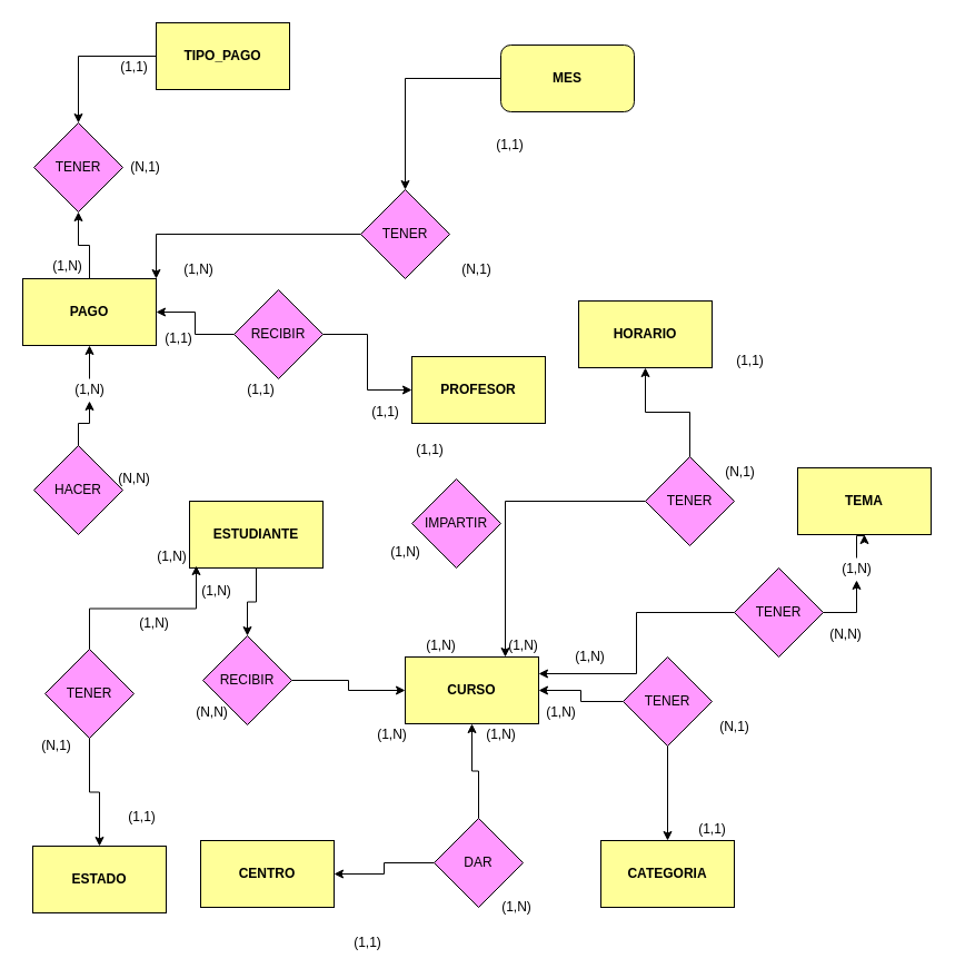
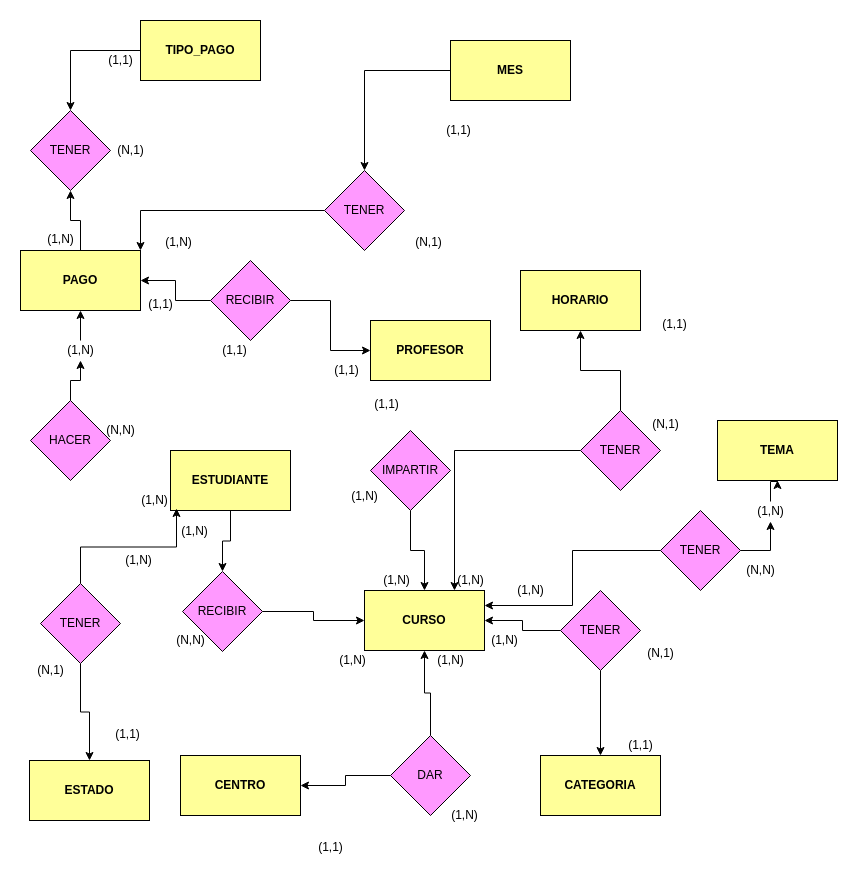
  <mxCell id="0" />
  <mxCell id="1" parent="0" />
  <mxCell id="2" value="TEMA" style="rounded=0;whiteSpace=wrap;html=1;fillColor=#FFFF99;fontStyle=1" parent="1" vertex="1"><mxGeometry x="717" y="420" width="120" height="60" as="geometry" /></mxCell>
  <mxCell id="3" style="edgeStyle=orthogonalEdgeStyle;rounded=0;orthogonalLoop=1;jettySize=auto;html=1;entryX=0.5;entryY=1;entryDx=0;entryDy=0;" parent="1" source="4" target="65" edge="1"><mxGeometry relative="1" as="geometry" /></mxCell>
  <mxCell id="4" value="PAGO" style="rounded=0;whiteSpace=wrap;html=1;fillColor=#FFFF99;fontStyle=1" parent="1" vertex="1"><mxGeometry y="250" width="120" height="60" as="geometry" x="20" /></mxCell>
  <mxCell id="5" value="HORARIO" style="rounded=0;whiteSpace=wrap;html=1;fillColor=#FFFF99;fontStyle=1" parent="1" vertex="1"><mxGeometry x="520" y="270" width="120" height="60" as="geometry" /></mxCell>
  <mxCell id="6" value="&lt;div&gt;CENTRO&lt;/div&gt;" style="rounded=0;whiteSpace=wrap;html=1;fillColor=#FFFF99;fontStyle=1" parent="1" vertex="1"><mxGeometry x="180" y="755" width="120" height="60" as="geometry" /></mxCell>
  <mxCell id="7" value="CURSO" style="rounded=0;whiteSpace=wrap;html=1;fillColor=#FFFF99;fontStyle=1" parent="1" vertex="1"><mxGeometry x="364" y="590" width="120" height="60" as="geometry" /></mxCell>
  <mxCell id="8" style="edgeStyle=orthogonalEdgeStyle;rounded=0;orthogonalLoop=1;jettySize=auto;html=1;" parent="1" source="9" target="13" edge="1"><mxGeometry relative="1" as="geometry" /></mxCell>
  <mxCell id="9" value="ESTUDIANTE" style="rounded=0;whiteSpace=wrap;html=1;fillColor=#FFFF99;fontStyle=1" parent="1" vertex="1"><mxGeometry x="170" y="450" width="120" height="60" as="geometry" /></mxCell>
  <mxCell id="10" value="CATEGORIA" style="rounded=0;whiteSpace=wrap;html=1;fillColor=#FFFF99;fontStyle=1" parent="1" vertex="1"><mxGeometry x="540" y="755" width="120" height="60" as="geometry" /></mxCell>
  <mxCell id="11" value="PROFESOR" style="rounded=0;whiteSpace=wrap;html=1;fillColor=#FFFF99;fontStyle=1" parent="1" vertex="1"><mxGeometry x="370" y="320" width="120" height="60" as="geometry" /></mxCell>
  <mxCell id="12" style="edgeStyle=orthogonalEdgeStyle;rounded=0;orthogonalLoop=1;jettySize=auto;html=1;" parent="1" source="13" target="7" edge="1"><mxGeometry relative="1" as="geometry" /></mxCell>
  <mxCell id="13" value="RECIBIR" style="rhombus;whiteSpace=wrap;html=1;fillColor=#FF99FF;fontStyle=0" parent="1" vertex="1"><mxGeometry x="182" y="571" width="80" height="80" as="geometry" /></mxCell>
+ <mxCell id="14" style="edgeStyle=orthogonalEdgeStyle;rounded=0;orthogonalLoop=1;jettySize=auto;html=1;" parent="1" source="15" target="7" edge="1"><mxGeometry relative="1" as="geometry" /></mxCell>
  <mxCell id="15" value="IMPARTIR" style="rhombus;whiteSpace=wrap;html=1;fillColor=#FF99FF;fontStyle=0" parent="1" vertex="1"><mxGeometry x="370" y="430" width="80" height="80" as="geometry" /></mxCell>
  <mxCell id="16" style="edgeStyle=orthogonalEdgeStyle;rounded=0;orthogonalLoop=1;jettySize=auto;html=1;entryX=1;entryY=0.5;entryDx=0;entryDy=0;" parent="1" source="18" target="6" edge="1"><mxGeometry relative="1" as="geometry" /></mxCell>
  <mxCell id="17" style="edgeStyle=orthogonalEdgeStyle;rounded=0;orthogonalLoop=1;jettySize=auto;html=1;entryX=0.5;entryY=1;entryDx=0;entryDy=0;" parent="1" source="18" target="7" edge="1"><mxGeometry relative="1" as="geometry" /></mxCell>
  <mxCell id="18" value="DAR" style="rhombus;whiteSpace=wrap;html=1;fillColor=#FF99FF;fontStyle=0" parent="1" vertex="1"><mxGeometry x="390" y="735" width="80" height="80" as="geometry" /></mxCell>
  <mxCell id="19" style="edgeStyle=orthogonalEdgeStyle;rounded=0;orthogonalLoop=1;jettySize=auto;html=1;" parent="1" source="21" target="10" edge="1"><mxGeometry relative="1" as="geometry" /></mxCell>
  <mxCell id="20" style="edgeStyle=orthogonalEdgeStyle;rounded=0;orthogonalLoop=1;jettySize=auto;html=1;entryX=1;entryY=0.5;entryDx=0;entryDy=0;" parent="1" source="21" target="7" edge="1"><mxGeometry relative="1" as="geometry" /></mxCell>
  <mxCell id="21" value="TENER" style="rhombus;whiteSpace=wrap;html=1;fillColor=#FF99FF;fontStyle=0" parent="1" vertex="1"><mxGeometry x="560" y="590" width="80" height="80" as="geometry" /></mxCell>
  <mxCell id="22" style="edgeStyle=orthogonalEdgeStyle;rounded=0;orthogonalLoop=1;jettySize=auto;html=1;entryX=0.75;entryY=0;entryDx=0;entryDy=0;" parent="1" source="24" target="7" edge="1"><mxGeometry relative="1" as="geometry" /></mxCell>
  <mxCell id="23" style="edgeStyle=orthogonalEdgeStyle;rounded=0;orthogonalLoop=1;jettySize=auto;html=1;entryX=0.5;entryY=1;entryDx=0;entryDy=0;" parent="1" source="24" target="5" edge="1"><mxGeometry relative="1" as="geometry" /></mxCell>
  <mxCell id="24" value="TENER" style="rhombus;whiteSpace=wrap;html=1;fillColor=#FF99FF;fontStyle=0" parent="1" vertex="1"><mxGeometry x="580" y="410" width="80" height="80" as="geometry" /></mxCell>
  <mxCell id="25" style="edgeStyle=orthogonalEdgeStyle;rounded=0;orthogonalLoop=1;jettySize=auto;html=1;entryX=0.5;entryY=1;entryDx=0;entryDy=0;" parent="1" source="52" target="2" edge="1"><mxGeometry relative="1" as="geometry" /></mxCell>
  <mxCell id="26" value="TENER" style="rhombus;whiteSpace=wrap;html=1;fillColor=#FF99FF;fontStyle=0" parent="1" vertex="1"><mxGeometry x="660" y="510" width="80" height="80" as="geometry" /></mxCell>
  <mxCell id="27" style="edgeStyle=orthogonalEdgeStyle;rounded=0;orthogonalLoop=1;jettySize=auto;html=1;entryX=0;entryY=0.5;entryDx=0;entryDy=0;" parent="1" source="29" target="11" edge="1"><mxGeometry relative="1" as="geometry" /></mxCell>
  <mxCell id="28" style="edgeStyle=orthogonalEdgeStyle;rounded=0;orthogonalLoop=1;jettySize=auto;html=1;" parent="1" source="29" target="4" edge="1"><mxGeometry relative="1" as="geometry" /></mxCell>
  <mxCell id="29" value="RECIBIR" style="rhombus;whiteSpace=wrap;html=1;fillColor=#FF99FF;fontStyle=0" parent="1" vertex="1"><mxGeometry x="210" y="260" width="80" height="80" as="geometry" /></mxCell>
  <mxCell id="30" style="edgeStyle=orthogonalEdgeStyle;rounded=0;orthogonalLoop=1;jettySize=auto;html=1;entryX=0.5;entryY=1;entryDx=0;entryDy=0;" parent="1" source="56" target="4" edge="1"><mxGeometry relative="1" as="geometry" /></mxCell>
  <mxCell id="31" value="HACER" style="rhombus;whiteSpace=wrap;html=1;fillColor=#FF99FF;fontStyle=0" parent="1" vertex="1"><mxGeometry x="30" y="400" width="80" height="80" as="geometry" /></mxCell>
  <mxCell id="32" value="(1,N)" style="text;html=1;align=center;verticalAlign=middle;resizable=0;points=[];autosize=1;" parent="1" vertex="1"><mxGeometry x="174" y="521" width="40" height="20" as="geometry" /></mxCell>
  <mxCell id="33" value="(1,N)" style="text;html=1;align=center;verticalAlign=middle;resizable=0;points=[];autosize=1;" parent="1" vertex="1"><mxGeometry x="332" y="650" width="40" height="20" as="geometry" /></mxCell>
  <mxCell id="34" value="(N,N)" style="text;html=1;align=center;verticalAlign=middle;resizable=0;points=[];autosize=1;" parent="1" vertex="1"><mxGeometry x="170" y="630" width="40" height="20" as="geometry" /></mxCell>
  <mxCell id="35" value="(1,1)" style="text;html=1;align=center;verticalAlign=middle;resizable=0;points=[];autosize=1;" parent="1" vertex="1"><mxGeometry x="366" y="394" width="40" height="20" as="geometry" /></mxCell>
  <mxCell id="36" value="(1,N)" style="text;html=1;align=center;verticalAlign=middle;resizable=0;points=[];autosize=1;" parent="1" vertex="1"><mxGeometry x="376" y="570" width="40" height="20" as="geometry" /></mxCell>
  <mxCell id="37" value="(1,N)" style="text;html=1;align=center;verticalAlign=middle;resizable=0;points=[];autosize=1;" parent="1" vertex="1"><mxGeometry x="344" y="486" width="40" height="20" as="geometry" /></mxCell>
  <mxCell id="38" value="(1,N)" style="text;html=1;align=center;verticalAlign=middle;resizable=0;points=[];autosize=1;" parent="1" vertex="1"><mxGeometry x="430" y="650" width="40" height="20" as="geometry" /></mxCell>
  <mxCell id="39" value="(1,1)" style="text;html=1;align=center;verticalAlign=middle;resizable=0;points=[];autosize=1;" parent="1" vertex="1"><mxGeometry x="310" y="837" width="40" height="20" as="geometry" /></mxCell>
  <mxCell id="40" value="(1,N)" style="text;html=1;align=center;verticalAlign=middle;resizable=0;points=[];autosize=1;" parent="1" vertex="1"><mxGeometry x="444" y="805" width="40" height="20" as="geometry" /></mxCell>
  <mxCell id="41" value="(1,N)" style="text;html=1;align=center;verticalAlign=middle;resizable=0;points=[];autosize=1;" parent="1" vertex="1"><mxGeometry x="484" y="630" width="40" height="20" as="geometry" /></mxCell>
  <mxCell id="42" value="(1,1)" style="text;html=1;align=center;verticalAlign=middle;resizable=0;points=[];autosize=1;" parent="1" vertex="1"><mxGeometry x="620" y="735" width="40" height="20" as="geometry" /></mxCell>
  <mxCell id="43" value="(N,1)" style="text;html=1;align=center;verticalAlign=middle;resizable=0;points=[];autosize=1;" parent="1" vertex="1"><mxGeometry x="640" y="643" width="40" height="20" as="geometry" /></mxCell>
  <mxCell id="44" value="(1,N)" style="text;html=1;align=center;verticalAlign=middle;resizable=0;points=[];autosize=1;" parent="1" vertex="1"><mxGeometry x="450" y="570" width="40" height="20" as="geometry" /></mxCell>
  <mxCell id="45" value="(1,1)" style="text;html=1;align=center;verticalAlign=middle;resizable=0;points=[];autosize=1;" parent="1" vertex="1"><mxGeometry x="654" y="314" width="40" height="20" as="geometry" /></mxCell>
  <mxCell id="46" value="(N,1)" style="text;html=1;align=center;verticalAlign=middle;resizable=0;points=[];autosize=1;" parent="1" vertex="1"><mxGeometry x="645" y="414" width="40" height="20" as="geometry" /></mxCell>
  <mxCell id="47" value="(1,1)" style="text;html=1;align=center;verticalAlign=middle;resizable=0;points=[];autosize=1;" parent="1" vertex="1"><mxGeometry x="140" y="294" width="40" height="20" as="geometry" /></mxCell>
  <mxCell id="48" value="(1,1)" style="text;html=1;align=center;verticalAlign=middle;resizable=0;points=[];autosize=1;" parent="1" vertex="1"><mxGeometry x="214" y="340" width="40" height="20" as="geometry" /></mxCell>
  <mxCell id="49" value="(1,1)" style="text;html=1;align=center;verticalAlign=middle;resizable=0;points=[];autosize=1;" parent="1" vertex="1"><mxGeometry x="326" y="360" width="40" height="20" as="geometry" /></mxCell>
  <mxCell id="50" value="(1,N)" style="text;html=1;align=center;verticalAlign=middle;resizable=0;points=[];autosize=1;" parent="1" vertex="1"><mxGeometry x="510" y="580" width="40" height="20" as="geometry" /></mxCell>
  <mxCell id="51" style="edgeStyle=orthogonalEdgeStyle;rounded=0;orthogonalLoop=1;jettySize=auto;html=1;entryX=1;entryY=0.25;entryDx=0;entryDy=0;" parent="1" source="26" target="7" edge="1"><mxGeometry relative="1" as="geometry"><mxPoint x="660" y="560" as="sourcePoint" /><mxPoint x="484" y="605" as="targetPoint" /></mxGeometry></mxCell>
  <mxCell id="52" value="(1,N)" style="text;html=1;align=center;verticalAlign=middle;resizable=0;points=[];autosize=1;" parent="1" vertex="1"><mxGeometry x="750" y="501" width="40" height="20" as="geometry" /></mxCell>
  <mxCell id="53" style="edgeStyle=orthogonalEdgeStyle;rounded=0;orthogonalLoop=1;jettySize=auto;html=1;entryX=0.5;entryY=1;entryDx=0;entryDy=0;" parent="1" source="26" target="52" edge="1"><mxGeometry relative="1" as="geometry"><mxPoint x="700" y="520" as="sourcePoint" /><mxPoint x="777" y="480" as="targetPoint" /></mxGeometry></mxCell>
  <mxCell id="54" value="(N,N)" style="text;html=1;align=center;verticalAlign=middle;resizable=0;points=[];autosize=1;" parent="1" vertex="1"><mxGeometry x="740" y="560" width="40" height="20" as="geometry" /></mxCell>
  <mxCell id="55" value="(1,N)" style="text;html=1;align=center;verticalAlign=middle;resizable=0;points=[];autosize=1;" parent="1" vertex="1"><mxGeometry x="134" y="490" width="40" height="20" as="geometry" /></mxCell>
  <mxCell id="56" value="(1,N)" style="text;html=1;align=center;verticalAlign=middle;resizable=0;points=[];autosize=1;" parent="1" vertex="1"><mxGeometry x="60" y="340" width="40" height="20" as="geometry" /></mxCell>
  <mxCell id="57" style="edgeStyle=orthogonalEdgeStyle;rounded=0;orthogonalLoop=1;jettySize=auto;html=1;entryX=0.5;entryY=1;entryDx=0;entryDy=0;" parent="1" source="31" target="56" edge="1"><mxGeometry relative="1" as="geometry"><mxPoint x="70" y="400" as="sourcePoint" /><mxPoint x="80" y="310" as="targetPoint" /></mxGeometry></mxCell>
  <mxCell id="58" value="(N,N)" style="text;html=1;align=center;verticalAlign=middle;resizable=0;points=[];autosize=1;" parent="1" vertex="1"><mxGeometry x="100" y="420" width="40" height="20" as="geometry" /></mxCell>
  <mxCell id="59" style="edgeStyle=orthogonalEdgeStyle;rounded=0;orthogonalLoop=1;jettySize=auto;html=1;entryX=0.5;entryY=0;entryDx=0;entryDy=0;" parent="1" source="60" target="64" edge="1"><mxGeometry relative="1" as="geometry" /></mxCell>
- <mxCell id="60" value="MES" style="whiteSpace=wrap;html=1;fillColor=#FFFF99;fontStyle=1;rounded=1;" parent="1" vertex="1"><mxGeometry x="450" y="40" width="120" height="60" as="geometry" /></mxCell>
+ <mxCell id="60" value="MES" style="rounded=0;whiteSpace=wrap;html=1;fillColor=#FFFF99;fontStyle=1" parent="1" vertex="1"><mxGeometry x="450" y="40" width="120" height="60" as="geometry" /></mxCell>
  <mxCell id="61" style="edgeStyle=orthogonalEdgeStyle;rounded=0;orthogonalLoop=1;jettySize=auto;html=1;entryX=0.5;entryY=0;entryDx=0;entryDy=0;" parent="1" source="62" target="65" edge="1"><mxGeometry relative="1" as="geometry" /></mxCell>
  <mxCell id="62" value="TIPO_PAGO" style="rounded=0;whiteSpace=wrap;html=1;fillColor=#FFFF99;fontStyle=1" parent="1" vertex="1"><mxGeometry x="140" y="20" width="120" height="60" as="geometry" /></mxCell>
  <mxCell id="63" style="edgeStyle=orthogonalEdgeStyle;rounded=0;orthogonalLoop=1;jettySize=auto;html=1;entryX=1;entryY=0;entryDx=0;entryDy=0;" parent="1" source="64" target="4" edge="1"><mxGeometry relative="1" as="geometry" /></mxCell>
  <mxCell id="64" value="TENER" style="rhombus;whiteSpace=wrap;html=1;fillColor=#FF99FF;fontStyle=0" parent="1" vertex="1"><mxGeometry x="324" y="170" width="80" height="80" as="geometry" /></mxCell>
  <mxCell id="65" value="TENER" style="rhombus;whiteSpace=wrap;html=1;fillColor=#FF99FF;fontStyle=0" parent="1" vertex="1"><mxGeometry x="30" y="110" width="80" height="80" as="geometry" /></mxCell>
  <mxCell id="66" value="(1,N)" style="text;html=1;align=center;verticalAlign=middle;resizable=0;points=[];autosize=1;" parent="1" vertex="1"><mxGeometry x="158" y="232" width="40" height="20" as="geometry" /></mxCell>
  <mxCell id="67" value="(1,1)" style="text;html=1;align=center;verticalAlign=middle;resizable=0;points=[];autosize=1;" parent="1" vertex="1"><mxGeometry x="438" y="120" width="40" height="20" as="geometry" /></mxCell>
  <mxCell id="68" value="(N,1)" style="text;html=1;align=center;verticalAlign=middle;resizable=0;points=[];autosize=1;" parent="1" vertex="1"><mxGeometry x="408" y="232" width="40" height="20" as="geometry" /></mxCell>
  <mxCell id="69" value="(1,N)" style="text;html=1;align=center;verticalAlign=middle;resizable=0;points=[];autosize=1;" parent="1" vertex="1"><mxGeometry x="40" y="229" width="40" height="20" as="geometry" /></mxCell>
  <mxCell id="70" value="(1,1)" style="text;html=1;align=center;verticalAlign=middle;resizable=0;points=[];autosize=1;" parent="1" vertex="1"><mxGeometry x="100" y="50" width="40" height="20" as="geometry" /></mxCell>
  <mxCell id="71" value="(N,1)" style="text;html=1;align=center;verticalAlign=middle;resizable=0;points=[];autosize=1;" parent="1" vertex="1"><mxGeometry x="110" y="140" width="40" height="20" as="geometry" /></mxCell>
  <mxCell id="72" value="ESTADO" style="rounded=0;whiteSpace=wrap;html=1;fillColor=#FFFF99;fontStyle=1" parent="1" vertex="1"><mxGeometry x="29" y="760" width="120" height="60" as="geometry" /></mxCell>
  <mxCell id="73" style="edgeStyle=orthogonalEdgeStyle;rounded=0;orthogonalLoop=1;jettySize=auto;html=1;" parent="1" source="75" target="72" edge="1"><mxGeometry relative="1" as="geometry" /></mxCell>
  <mxCell id="74" style="edgeStyle=orthogonalEdgeStyle;rounded=0;orthogonalLoop=1;jettySize=auto;html=1;entryX=1.05;entryY=0.9;entryDx=0;entryDy=0;entryPerimeter=0;exitX=0.5;exitY=0;exitDx=0;exitDy=0;" parent="1" source="75" target="55" edge="1"><mxGeometry relative="1" as="geometry" /></mxCell>
  <mxCell id="75" value="TENER" style="rhombus;whiteSpace=wrap;html=1;fillColor=#FF99FF;fontStyle=0" parent="1" vertex="1"><mxGeometry x="40" y="583" width="80" height="80" as="geometry" /></mxCell>
  <mxCell id="76" value="(1,1)" style="text;html=1;align=center;verticalAlign=middle;resizable=0;points=[];autosize=1;" parent="1" vertex="1"><mxGeometry x="107" y="724" width="40" height="20" as="geometry" /></mxCell>
  <mxCell id="77" value="(1,N)" style="text;html=1;align=center;verticalAlign=middle;resizable=0;points=[];autosize=1;" parent="1" vertex="1"><mxGeometry x="118" y="550" width="40" height="20" as="geometry" /></mxCell>
  <mxCell id="78" value="(N,1)" style="text;html=1;align=center;verticalAlign=middle;resizable=0;points=[];autosize=1;" parent="1" vertex="1"><mxGeometry x="30" y="660" width="40" height="20" as="geometry" /></mxCell>
